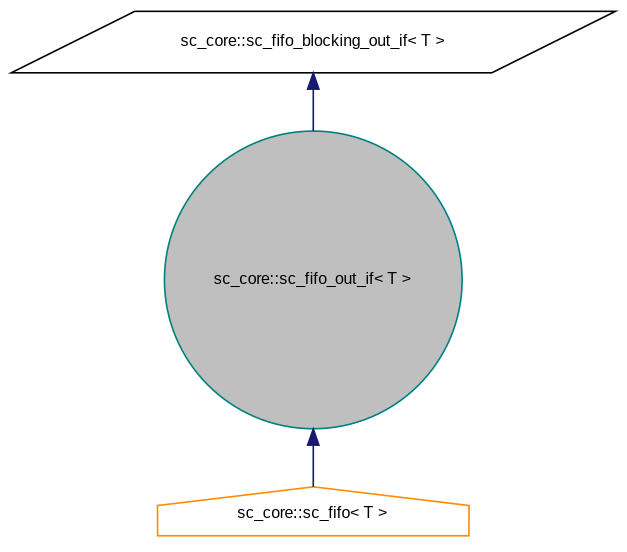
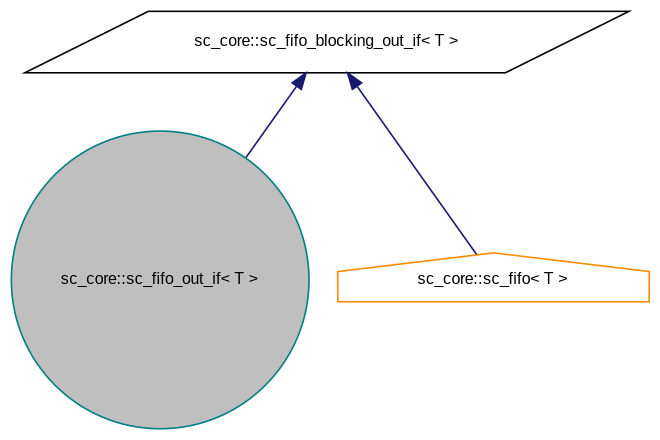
  digraph {
    fontname="Liberation Sans"
    node [fillcolor=white fontname="Liberation Sans" fontsize=10 style=filled]
    edge [color=midnightblue dir=back fontname="Liberation Sans" fontsize=10 labelfontname=FreeSans labelfontsize=10 style=solid]
    n1 [color=teal fillcolor=grey75 fontcolor=black height=0.2 label="sc_core::sc_fifo_out_if\< T \>" shape=circle width=0.4]
    n2 [color=darkorange height=0.2 label="sc_core::sc_fifo\< T \>" shape=house width=0.4]
    n3 [color=black height=0.2 label="sc_core::sc_fifo_blocking_out_if\< T \>" shape=parallelogram width=0.4]
-   n1 -> n2
+   n3 -> n2
    n3 -> n1
  }
